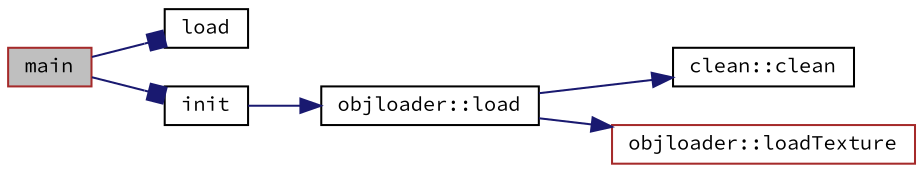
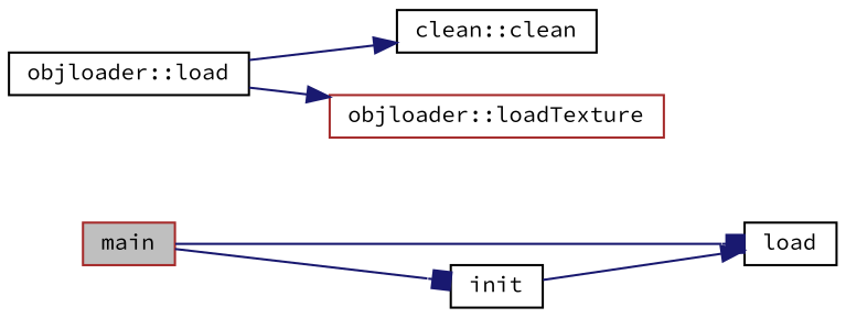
  digraph {
    fontname="Source Code Pro"
    rankdir=LR
    node [color=black fontname="Source Code Pro" fontsize=10 shape=record]
    edge [arrowhead=normal color=midnightblue fontname="Source Code Pro" fontsize=10 labelfontname=FreeSans labelfontsize=10 style=solid]
    n1 [color=brown fillcolor=grey75 fontcolor=black height=0.2 label=main style=filled width=0.4]
    n2 [height=0.2 label=load width=0.4]
    n3 [height=0.2 label=init width=0.4]
    n4 [height=0.2 label="objloader::load" width=0.4]
    n5 [height=0.2 label="clean::clean" width=0.4]
    n6 [color=brown height=0.2 label="objloader::loadTexture" width=0.4]
    n1 -> n2 [arrowhead=box]
    n1 -> n3 [arrowhead=box]
-   n3 -> n4
+   n3 -> n2
    n4 -> n5
    n4 -> n6
  }
